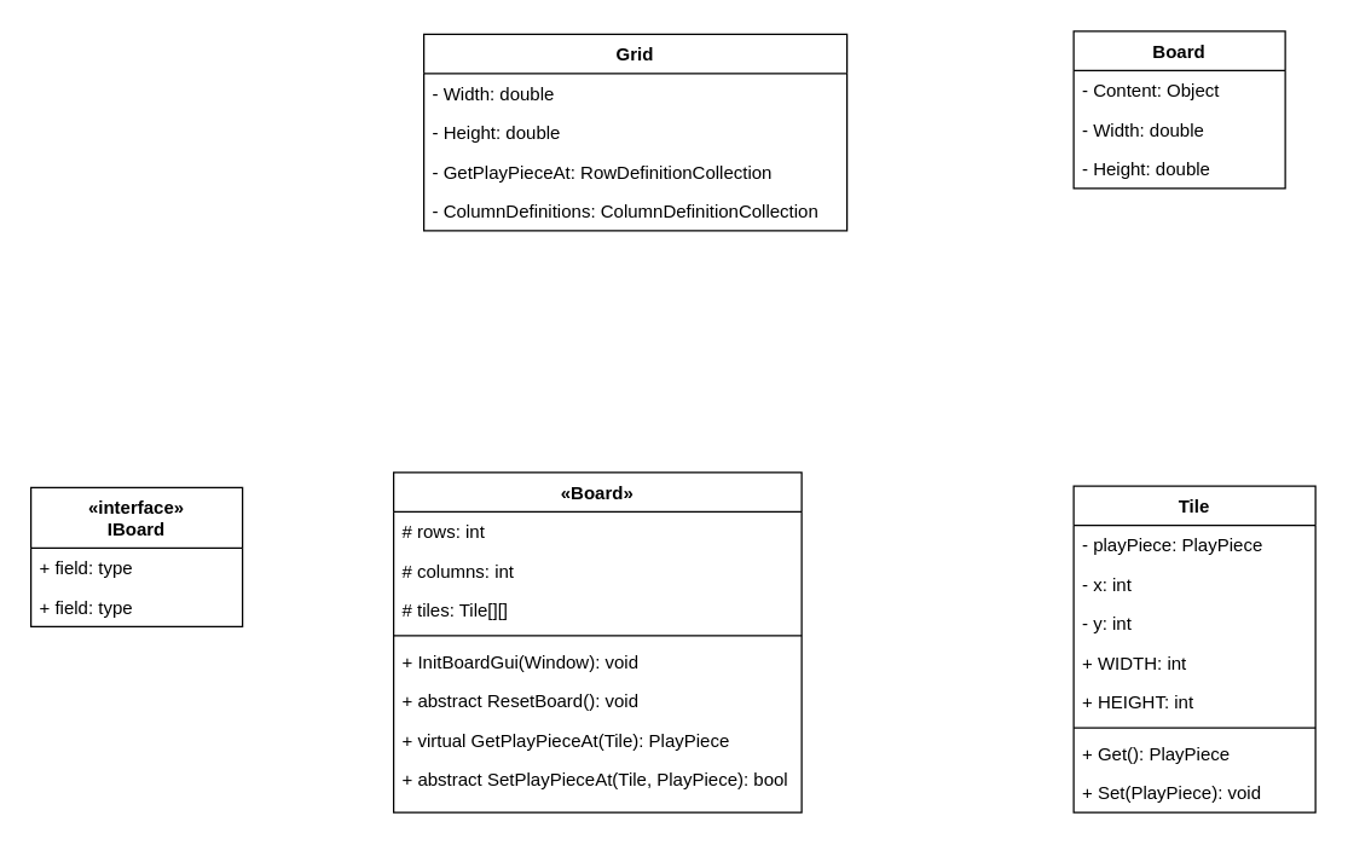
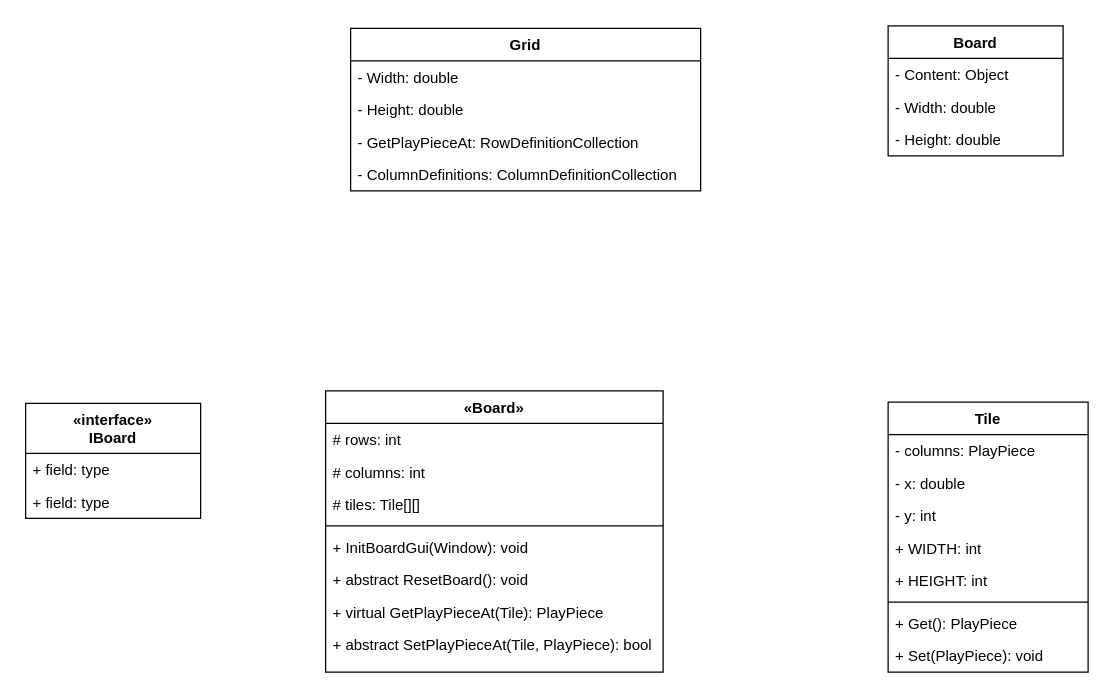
  <mxCell id="0" />
  <mxCell id="1" parent="0" />
  <mxCell id="2" value="«Board»" style="swimlane;fontStyle=1;align=center;verticalAlign=top;childLayout=stackLayout;horizontal=1;startSize=26;horizontalStack=0;resizeParent=1;resizeLast=0;collapsible=1;marginBottom=0;rounded=0;shadow=0;strokeWidth=1;" parent="1" vertex="1"><mxGeometry x="260" y="312" width="270" height="225" as="geometry"><mxRectangle x="230" y="140" width="160" height="26" as="alternateBounds" /></mxGeometry></mxCell>
  <mxCell id="3" value="# rows: int&#10;" style="text;align=left;verticalAlign=top;spacingLeft=4;spacingRight=4;overflow=hidden;rotatable=0;points=[[0,0.5],[1,0.5]];portConstraint=eastwest;" parent="2" vertex="1"><mxGeometry y="26" width="270" height="26" as="geometry" /></mxCell>
  <mxCell id="4" value="# columns: int" style="text;align=left;verticalAlign=top;spacingLeft=4;spacingRight=4;overflow=hidden;rotatable=0;points=[[0,0.5],[1,0.5]];portConstraint=eastwest;rounded=0;shadow=0;html=0;" parent="2" vertex="1"><mxGeometry y="52" width="270" height="26" as="geometry" /></mxCell>
  <mxCell id="5" value="# tiles: Tile[][] " style="text;align=left;verticalAlign=top;spacingLeft=4;spacingRight=4;overflow=hidden;rotatable=0;points=[[0,0.5],[1,0.5]];portConstraint=eastwest;rounded=0;shadow=0;html=0;" parent="2" vertex="1"><mxGeometry y="78" width="270" height="26" as="geometry" /></mxCell>
  <mxCell id="6" value="" style="line;html=1;strokeWidth=1;align=left;verticalAlign=middle;spacingTop=-1;spacingLeft=3;spacingRight=3;rotatable=0;labelPosition=right;points=[];portConstraint=eastwest;" parent="2" vertex="1"><mxGeometry y="104" width="270" height="8" as="geometry" /></mxCell>
  <mxCell id="7" value="+ InitBoardGui(Window): void" style="text;align=left;verticalAlign=top;spacingLeft=4;spacingRight=4;overflow=hidden;rotatable=0;points=[[0,0.5],[1,0.5]];portConstraint=eastwest;" parent="2" vertex="1"><mxGeometry y="112" width="270" height="26" as="geometry" /></mxCell>
  <mxCell id="8" value="+ abstract ResetBoard(): void" style="text;align=left;verticalAlign=top;spacingLeft=4;spacingRight=4;overflow=hidden;rotatable=0;points=[[0,0.5],[1,0.5]];portConstraint=eastwest;" vertex="1" parent="2"><mxGeometry y="138" width="270" height="26" as="geometry" /></mxCell>
  <mxCell id="9" value="+ virtual GetPlayPieceAt(Tile): PlayPiece" style="text;align=left;verticalAlign=top;spacingLeft=4;spacingRight=4;overflow=hidden;rotatable=0;points=[[0,0.5],[1,0.5]];portConstraint=eastwest;" vertex="1" parent="2"><mxGeometry y="164" width="270" height="26" as="geometry" /></mxCell>
  <mxCell id="10" value="+ abstract SetPlayPieceAt(Tile, PlayPiece): bool" style="text;align=left;verticalAlign=top;spacingLeft=4;spacingRight=4;overflow=hidden;rotatable=0;points=[[0,0.5],[1,0.5]];portConstraint=eastwest;" vertex="1" parent="2"><mxGeometry y="190" width="270" height="26" as="geometry" /></mxCell>
  <mxCell id="11" value="Grid" style="swimlane;fontStyle=1;childLayout=stackLayout;horizontal=1;startSize=26;fillColor=none;horizontalStack=0;resizeParent=1;resizeParentMax=0;resizeLast=0;collapsible=1;marginBottom=0;" vertex="1" parent="1"><mxGeometry x="280" y="22" width="280" height="130" as="geometry" /></mxCell>
  <mxCell id="12" value="- Width: double" style="text;strokeColor=none;fillColor=none;align=left;verticalAlign=top;spacingLeft=4;spacingRight=4;overflow=hidden;rotatable=0;points=[[0,0.5],[1,0.5]];portConstraint=eastwest;" vertex="1" parent="11"><mxGeometry y="26" width="280" height="26" as="geometry" /></mxCell>
  <mxCell id="13" value="- Height: double" style="text;strokeColor=none;fillColor=none;align=left;verticalAlign=top;spacingLeft=4;spacingRight=4;overflow=hidden;rotatable=0;points=[[0,0.5],[1,0.5]];portConstraint=eastwest;" vertex="1" parent="11"><mxGeometry y="52" width="280" height="26" as="geometry" /></mxCell>
  <mxCell id="14" value="- GetPlayPieceAt: RowDefinitionCollection" style="text;strokeColor=none;fillColor=none;align=left;verticalAlign=top;spacingLeft=4;spacingRight=4;overflow=hidden;rotatable=0;points=[[0,0.5],[1,0.5]];portConstraint=eastwest;" vertex="1" parent="11"><mxGeometry y="78" width="280" height="26" as="geometry" /></mxCell>
  <mxCell id="15" value="- ColumnDefinitions: ColumnDefinitionCollection" style="text;strokeColor=none;fillColor=none;align=left;verticalAlign=top;spacingLeft=4;spacingRight=4;overflow=hidden;rotatable=0;points=[[0,0.5],[1,0.5]];portConstraint=eastwest;" vertex="1" parent="11"><mxGeometry y="104" width="280" height="26" as="geometry" /></mxCell>
  <mxCell id="16" value="Tile" style="swimlane;fontStyle=1;align=center;verticalAlign=top;childLayout=stackLayout;horizontal=1;startSize=26;horizontalStack=0;resizeParent=1;resizeParentMax=0;resizeLast=0;collapsible=1;marginBottom=0;" vertex="1" parent="1"><mxGeometry x="710" y="321" width="160" height="216" as="geometry"><mxRectangle x="450" y="218" width="50" height="26" as="alternateBounds" /></mxGeometry></mxCell>
- <mxCell id="17" value="- playPiece: PlayPiece" style="text;strokeColor=none;fillColor=none;align=left;verticalAlign=top;spacingLeft=4;spacingRight=4;overflow=hidden;rotatable=0;points=[[0,0.5],[1,0.5]];portConstraint=eastwest;" vertex="1" parent="16"><mxGeometry y="26" width="160" height="26" as="geometry" /></mxCell>
- <mxCell id="18" value="- x: int" style="text;strokeColor=none;fillColor=none;align=left;verticalAlign=top;spacingLeft=4;spacingRight=4;overflow=hidden;rotatable=0;points=[[0,0.5],[1,0.5]];portConstraint=eastwest;" vertex="1" parent="16"><mxGeometry y="52" width="160" height="26" as="geometry" /></mxCell>
+ <mxCell id="17" value="- columns: PlayPiece" style="text;strokeColor=none;fillColor=none;align=left;verticalAlign=top;spacingLeft=4;spacingRight=4;overflow=hidden;rotatable=0;points=[[0,0.5],[1,0.5]];portConstraint=eastwest;" vertex="1" parent="16"><mxGeometry y="26" width="160" height="26" as="geometry" /></mxCell>
+ <mxCell id="18" value="- x: double" style="text;strokeColor=none;fillColor=none;align=left;verticalAlign=top;spacingLeft=4;spacingRight=4;overflow=hidden;rotatable=0;points=[[0,0.5],[1,0.5]];portConstraint=eastwest;" vertex="1" parent="16"><mxGeometry y="52" width="160" height="26" as="geometry" /></mxCell>
  <mxCell id="19" value="- y: int" style="text;strokeColor=none;fillColor=none;align=left;verticalAlign=top;spacingLeft=4;spacingRight=4;overflow=hidden;rotatable=0;points=[[0,0.5],[1,0.5]];portConstraint=eastwest;" vertex="1" parent="16"><mxGeometry y="78" width="160" height="26" as="geometry" /></mxCell>
  <mxCell id="20" value="+ WIDTH: int" style="text;strokeColor=none;fillColor=none;align=left;verticalAlign=top;spacingLeft=4;spacingRight=4;overflow=hidden;rotatable=0;points=[[0,0.5],[1,0.5]];portConstraint=eastwest;" vertex="1" parent="16"><mxGeometry y="104" width="160" height="26" as="geometry" /></mxCell>
  <mxCell id="21" value="+ HEIGHT: int" style="text;strokeColor=none;fillColor=none;align=left;verticalAlign=top;spacingLeft=4;spacingRight=4;overflow=hidden;rotatable=0;points=[[0,0.5],[1,0.5]];portConstraint=eastwest;" vertex="1" parent="16"><mxGeometry y="130" width="160" height="26" as="geometry" /></mxCell>
  <mxCell id="22" value="" style="line;strokeWidth=1;fillColor=none;align=left;verticalAlign=middle;spacingTop=-1;spacingLeft=3;spacingRight=3;rotatable=0;labelPosition=right;points=[];portConstraint=eastwest;" vertex="1" parent="16"><mxGeometry y="156" width="160" height="8" as="geometry" /></mxCell>
  <mxCell id="23" value="+ Get(): PlayPiece" style="text;strokeColor=none;fillColor=none;align=left;verticalAlign=top;spacingLeft=4;spacingRight=4;overflow=hidden;rotatable=0;points=[[0,0.5],[1,0.5]];portConstraint=eastwest;" vertex="1" parent="16"><mxGeometry y="164" width="160" height="26" as="geometry" /></mxCell>
  <mxCell id="24" value="+ Set(PlayPiece): void" style="text;strokeColor=none;fillColor=none;align=left;verticalAlign=top;spacingLeft=4;spacingRight=4;overflow=hidden;rotatable=0;points=[[0,0.5],[1,0.5]];portConstraint=eastwest;" vertex="1" parent="16"><mxGeometry y="190" width="160" height="26" as="geometry" /></mxCell>
  <mxCell id="25" value="Board" style="swimlane;fontStyle=1;childLayout=stackLayout;horizontal=1;startSize=26;fillColor=none;horizontalStack=0;resizeParent=1;resizeParentMax=0;resizeLast=0;collapsible=1;marginBottom=0;" vertex="1" parent="1"><mxGeometry x="710" y="20" width="140" height="104" as="geometry" /></mxCell>
  <mxCell id="26" value="- Content: Object" style="text;strokeColor=none;fillColor=none;align=left;verticalAlign=top;spacingLeft=4;spacingRight=4;overflow=hidden;rotatable=0;points=[[0,0.5],[1,0.5]];portConstraint=eastwest;" vertex="1" parent="25"><mxGeometry y="26" width="140" height="26" as="geometry" /></mxCell>
  <mxCell id="27" value="- Width: double" style="text;strokeColor=none;fillColor=none;align=left;verticalAlign=top;spacingLeft=4;spacingRight=4;overflow=hidden;rotatable=0;points=[[0,0.5],[1,0.5]];portConstraint=eastwest;" vertex="1" parent="25"><mxGeometry y="52" width="140" height="26" as="geometry" /></mxCell>
  <mxCell id="28" value="- Height: double" style="text;strokeColor=none;fillColor=none;align=left;verticalAlign=top;spacingLeft=4;spacingRight=4;overflow=hidden;rotatable=0;points=[[0,0.5],[1,0.5]];portConstraint=eastwest;" vertex="1" parent="25"><mxGeometry y="78" width="140" height="26" as="geometry" /></mxCell>
  <mxCell id="29" value="«interface»&#10;IBoard" style="swimlane;fontStyle=1;childLayout=stackLayout;horizontal=1;startSize=40;fillColor=none;horizontalStack=0;resizeParent=1;resizeParentMax=0;resizeLast=0;collapsible=1;marginBottom=0;" vertex="1" parent="1"><mxGeometry x="20" y="322" width="140" height="92" as="geometry" /></mxCell>
  <mxCell id="30" value="+ field: type" style="text;strokeColor=none;fillColor=none;align=left;verticalAlign=top;spacingLeft=4;spacingRight=4;overflow=hidden;rotatable=0;points=[[0,0.5],[1,0.5]];portConstraint=eastwest;" vertex="1" parent="29"><mxGeometry y="40" width="140" height="26" as="geometry" /></mxCell>
  <mxCell id="31" value="+ field: type" style="text;strokeColor=none;fillColor=none;align=left;verticalAlign=top;spacingLeft=4;spacingRight=4;overflow=hidden;rotatable=0;points=[[0,0.5],[1,0.5]];portConstraint=eastwest;" vertex="1" parent="29"><mxGeometry y="66" width="140" height="26" as="geometry" /></mxCell>
